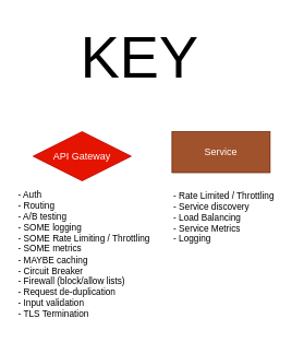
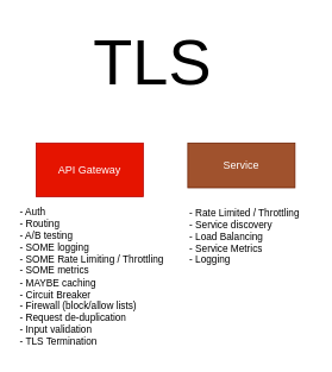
  <mxCell id="0" />
  <mxCell id="1" parent="0" />
  <mxCell id="2" value="Service" style="whiteSpace=wrap;html=1;fillColor=#a0522d;strokeColor=#6D1F00;fontColor=#ffffff;" parent="1" vertex="1"><mxGeometry x="210" y="160" width="120" height="50" as="geometry" /></mxCell>
  <mxCell id="3" value="&lt;div align=&quot;left&quot;&gt;- Rate Limited / Throttling&lt;br&gt;- Service discovery&lt;br&gt;- Load Balancing&lt;br&gt;- Service Metrics&lt;br&gt;- Logging&lt;br&gt;&lt;/div&gt;" style="text;html=1;align=left;verticalAlign=middle;resizable=0;points=[];autosize=1;strokeColor=none;fillColor=none;fontSize=11;fontFamily=Helvetica;fontColor=default;" parent="1" vertex="1"><mxGeometry x="210" y="225" width="140" height="80" as="geometry" /></mxCell>
- <mxCell id="4" value="API Gateway" style="rhombus;whiteSpace=wrap;html=1;fillColor=#e51400;strokeColor=#B20000;fontColor=#ffffff;" parent="1" vertex="1"><mxGeometry x="40" y="160" width="120" height="60" as="geometry" /></mxCell>
+ <mxCell id="4" value="API Gateway" style="whiteSpace=wrap;html=1;fillColor=#e51400;strokeColor=#B20000;fontColor=#ffffff;" parent="1" vertex="1"><mxGeometry x="40" y="160" width="120" height="60" as="geometry" /></mxCell>
  <mxCell id="5" value="&lt;div align=&quot;left&quot;&gt;- Auth&lt;br&gt;- Routing&lt;br&gt;- A/B testing&lt;br&gt;&lt;/div&gt;&lt;div align=&quot;left&quot;&gt;- SOME logging&lt;/div&gt;&lt;div align=&quot;left&quot;&gt;- SOME Rate Limiting / Throttling&lt;br&gt;&lt;/div&gt;&lt;div align=&quot;left&quot;&gt;- SOME metrics&lt;/div&gt;&lt;div align=&quot;left&quot;&gt;- MAYBE caching&lt;/div&gt;&lt;div align=&quot;left&quot;&gt;- Circuit Breaker&lt;br&gt;- Firewall (block/allow lists)&lt;/div&gt;&lt;div align=&quot;left&quot;&gt;- Request de-duplication&lt;/div&gt;&lt;div align=&quot;left&quot;&gt;- Input validation&lt;/div&gt;&lt;div align=&quot;left&quot;&gt;- TLS Termination&lt;br&gt;&lt;/div&gt;" style="text;html=1;align=left;verticalAlign=middle;resizable=0;points=[];autosize=1;strokeColor=none;fillColor=none;fontSize=11;fontFamily=Helvetica;fontColor=default;" parent="1" vertex="1"><mxGeometry x="20" y="225" width="200" height="170" as="geometry" /></mxCell>
- <mxCell id="6" value="&lt;font style=&quot;font-size: 72px;&quot;&gt;KEY&lt;/font&gt;" style="text;html=1;align=center;verticalAlign=middle;resizable=0;points=[];autosize=1;strokeColor=none;fillColor=none;fontSize=11;fontFamily=Helvetica;fontColor=default;" parent="1" vertex="1"><mxGeometry x="85" y="20" width="170" height="100" as="geometry" /></mxCell>
+ <mxCell id="6" value="&lt;font style=&quot;font-size: 72px;&quot;&gt;TLS&lt;/font&gt;" style="text;html=1;align=center;verticalAlign=middle;resizable=0;points=[];autosize=1;strokeColor=none;fillColor=none;fontSize=11;fontFamily=Helvetica;fontColor=default;" parent="1" vertex="1"><mxGeometry x="85" y="20" width="170" height="100" as="geometry" /></mxCell>
